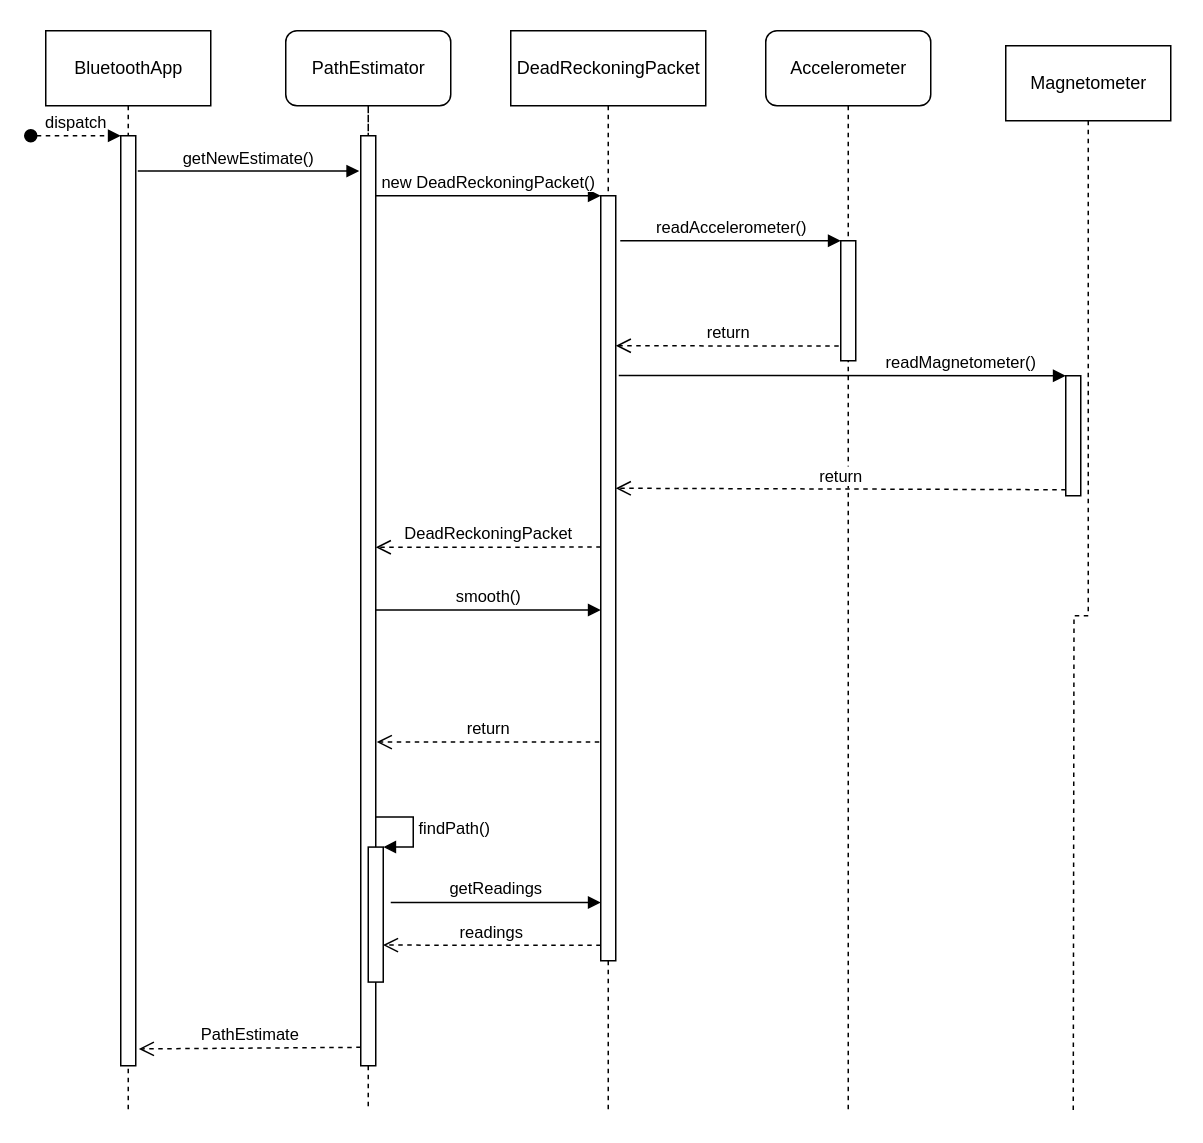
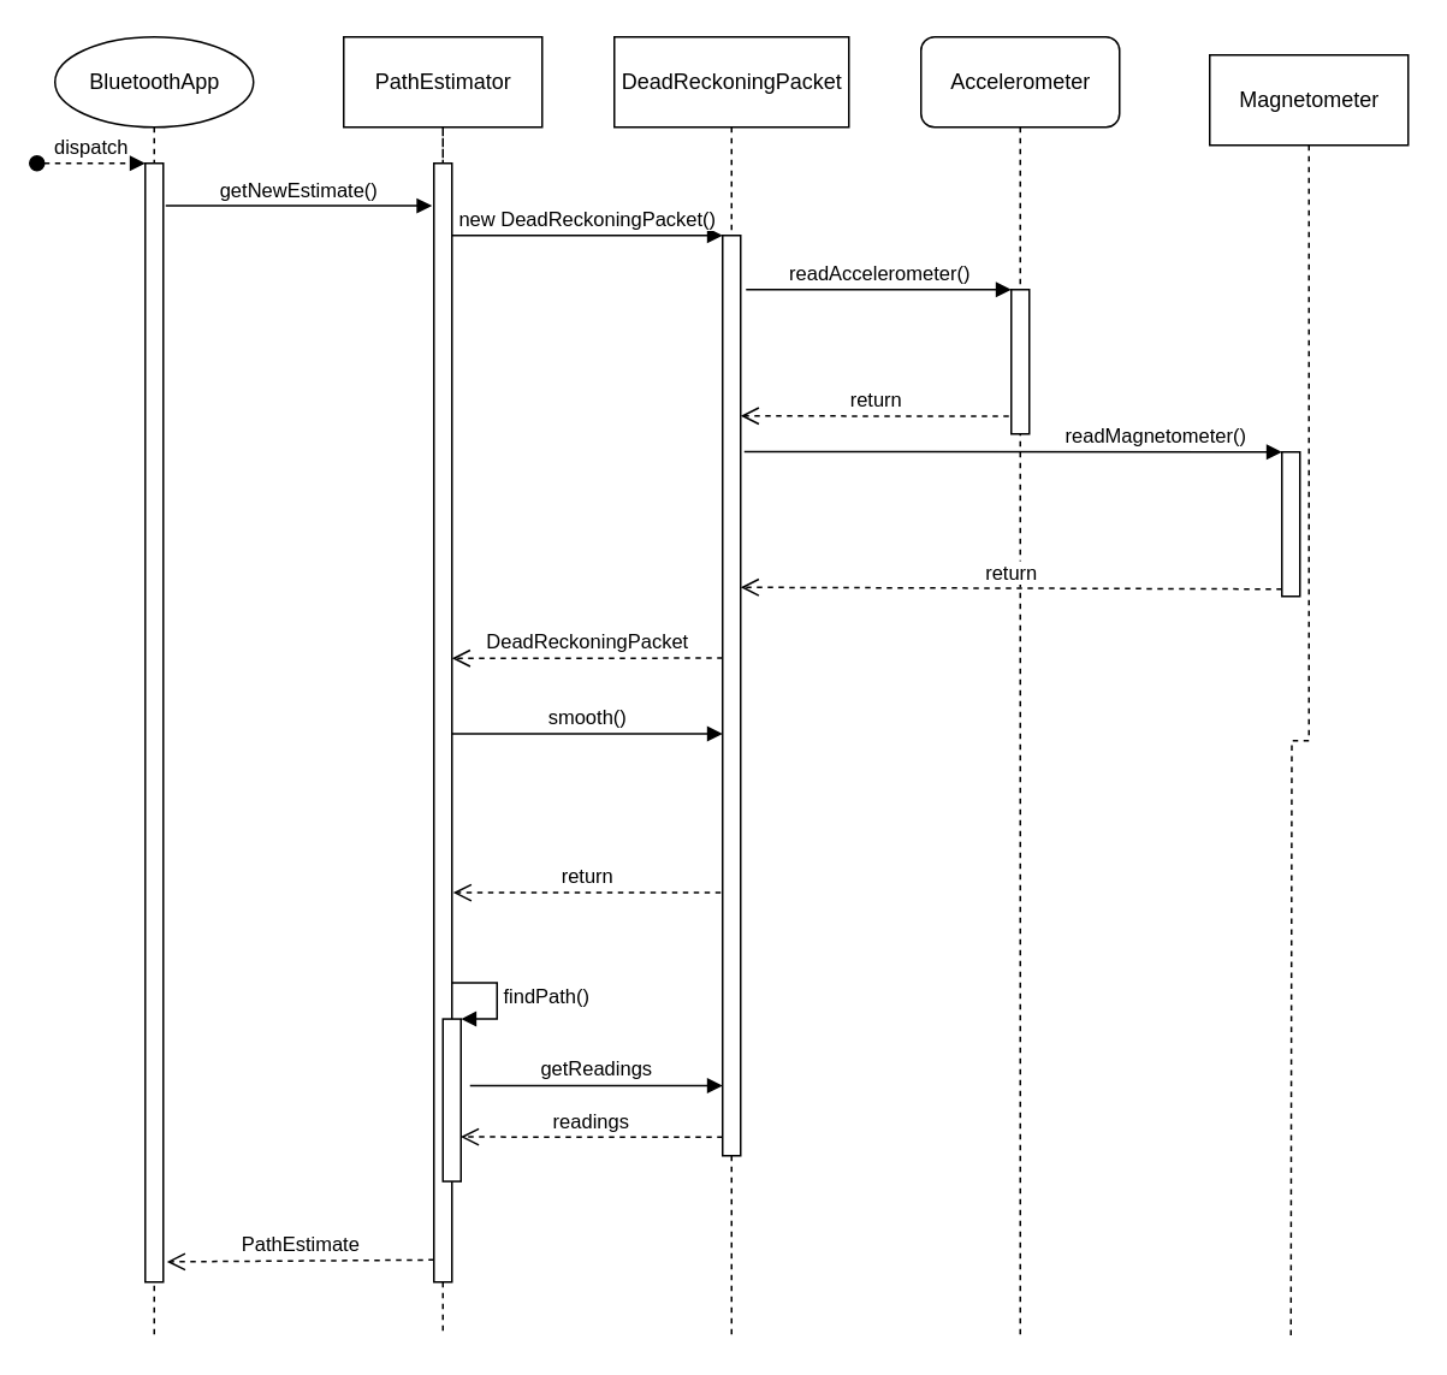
  <mxCell id="0" />
  <mxCell id="1" parent="0" />
  <mxCell id="2" style="edgeStyle=orthogonalEdgeStyle;rounded=0;orthogonalLoop=1;jettySize=auto;html=1;exitX=0.5;exitY=1;exitDx=0;exitDy=0;dashed=1;endArrow=none;endFill=0;" edge="1" parent="1" source="3"><mxGeometry relative="1" as="geometry"><mxPoint x="85" y="740" as="targetPoint" /></mxGeometry></mxCell>
- <mxCell id="3" value="BluetoothApp" style="html=1;" vertex="1" parent="1"><mxGeometry x="30" y="20" width="110" height="50" as="geometry" /></mxCell>
+ <mxCell id="3" value="BluetoothApp" style="ellipse;html=1;" vertex="1" parent="1"><mxGeometry x="30" y="20" width="110" height="50" as="geometry" /></mxCell>
  <mxCell id="4" style="edgeStyle=orthogonalEdgeStyle;rounded=0;orthogonalLoop=1;jettySize=auto;html=1;exitX=0.5;exitY=1;exitDx=0;exitDy=0;dashed=1;endArrow=none;endFill=0;" edge="1" parent="1" source="30"><mxGeometry relative="1" as="geometry"><mxPoint x="245" y="740" as="targetPoint" /></mxGeometry></mxCell>
- <mxCell id="5" value="PathEstimator" style="html=1;rounded=1;" vertex="1" parent="1"><mxGeometry x="190" y="20" width="110" height="50" as="geometry" /></mxCell>
+ <mxCell id="5" value="PathEstimator" style="html=1;" vertex="1" parent="1"><mxGeometry x="190" y="20" width="110" height="50" as="geometry" /></mxCell>
  <mxCell id="6" style="edgeStyle=orthogonalEdgeStyle;rounded=0;orthogonalLoop=1;jettySize=auto;html=1;exitX=0.5;exitY=1;exitDx=0;exitDy=0;dashed=1;endArrow=none;endFill=0;" edge="1" parent="1" source="7"><mxGeometry relative="1" as="geometry"><mxPoint x="405" y="740" as="targetPoint" /></mxGeometry></mxCell>
  <mxCell id="7" value="DeadReckoningPacket" style="html=1;" vertex="1" parent="1"><mxGeometry x="340" y="20" width="130" height="50" as="geometry" /></mxCell>
  <mxCell id="8" style="edgeStyle=orthogonalEdgeStyle;rounded=0;orthogonalLoop=1;jettySize=auto;html=1;exitX=0.5;exitY=1;exitDx=0;exitDy=0;dashed=1;endArrow=none;endFill=0;" edge="1" parent="1" source="9"><mxGeometry relative="1" as="geometry"><mxPoint x="565" y="740" as="targetPoint" /></mxGeometry></mxCell>
  <mxCell id="9" value="Accelerometer" style="html=1;rounded=1;" vertex="1" parent="1"><mxGeometry x="510" y="20" width="110" height="50" as="geometry" /></mxCell>
  <mxCell id="10" value="getNewEstimate()" style="html=1;verticalAlign=bottom;endArrow=block;entryX=-0.1;entryY=0.038;entryDx=0;entryDy=0;entryPerimeter=0;exitX=1.134;exitY=0.038;exitDx=0;exitDy=0;exitPerimeter=0;" edge="1" parent="1" source="14" target="30"><mxGeometry relative="1" as="geometry"><mxPoint x="170" y="110" as="sourcePoint" /></mxGeometry></mxCell>
  <mxCell id="11" value="PathEstimate" style="html=1;verticalAlign=bottom;endArrow=open;dashed=1;endSize=8;exitX=0;exitY=0.95;entryX=1.203;entryY=0.952;entryDx=0;entryDy=0;entryPerimeter=0;" edge="1" parent="1"><mxGeometry relative="1" as="geometry"><mxPoint x="92.03" y="698.78" as="targetPoint" /><mxPoint x="240" y="697.72" as="sourcePoint" /></mxGeometry></mxCell>
  <mxCell id="12" value="" style="html=1;points=[];perimeter=orthogonalPerimeter;" vertex="1" parent="1"><mxGeometry x="400" y="130" width="10" height="510" as="geometry" /></mxCell>
  <mxCell id="13" value="new DeadReckoningPacket()" style="html=1;verticalAlign=bottom;endArrow=block;entryX=0;entryY=0;" edge="1" parent="1" target="12"><mxGeometry relative="1" as="geometry"><mxPoint x="250" y="130" as="sourcePoint" /></mxGeometry></mxCell>
  <mxCell id="14" value="" style="html=1;points=[];perimeter=orthogonalPerimeter;" vertex="1" parent="1"><mxGeometry x="80" y="90" width="10" height="620" as="geometry" /></mxCell>
  <mxCell id="15" value="dispatch" style="html=1;verticalAlign=bottom;startArrow=oval;endArrow=block;startSize=8;dashed=1;" edge="1" parent="1" target="14"><mxGeometry relative="1" as="geometry"><mxPoint x="20" y="90" as="sourcePoint" /></mxGeometry></mxCell>
  <mxCell id="16" value="DeadReckoningPacket" style="html=1;verticalAlign=bottom;endArrow=open;dashed=1;endSize=8;entryX=1;entryY=0.321;entryDx=0;entryDy=0;entryPerimeter=0;" edge="1" parent="1"><mxGeometry relative="1" as="geometry"><mxPoint x="400" y="364.22" as="sourcePoint" /><mxPoint x="250" y="364.35" as="targetPoint" /><Array as="points" /></mxGeometry></mxCell>
  <mxCell id="17" value="" style="html=1;points=[];perimeter=orthogonalPerimeter;" vertex="1" parent="1"><mxGeometry x="560" y="160" width="10" height="80" as="geometry" /></mxCell>
  <mxCell id="18" value="readAccelerometer()" style="html=1;verticalAlign=bottom;endArrow=block;entryX=0;entryY=0;" edge="1" parent="1" target="17"><mxGeometry relative="1" as="geometry"><mxPoint x="413" y="160" as="sourcePoint" /></mxGeometry></mxCell>
  <mxCell id="19" value="return" style="html=1;verticalAlign=bottom;endArrow=open;dashed=1;endSize=8;exitX=0;exitY=0.95;entryX=1.134;entryY=0.258;entryDx=0;entryDy=0;entryPerimeter=0;" edge="1" parent="1"><mxGeometry relative="1" as="geometry"><mxPoint x="410" y="230" as="targetPoint" /><mxPoint x="558.66" y="230.22" as="sourcePoint" /></mxGeometry></mxCell>
  <mxCell id="20" value="findPath()" style="edgeStyle=orthogonalEdgeStyle;html=1;align=left;spacingLeft=2;endArrow=block;rounded=0;entryX=1;entryY=0;" edge="1" parent="1" target="32"><mxGeometry relative="1" as="geometry"><mxPoint x="250" y="544.22" as="sourcePoint" /><Array as="points"><mxPoint x="275" y="544.22" /></Array></mxGeometry></mxCell>
  <mxCell id="21" value="smooth()" style="html=1;verticalAlign=bottom;endArrow=block;exitX=0.997;exitY=0.4;exitDx=0;exitDy=0;exitPerimeter=0;" edge="1" parent="1"><mxGeometry relative="1" as="geometry"><mxPoint x="249.97" y="406.22" as="sourcePoint" /><mxPoint x="400" y="406.22" as="targetPoint" /></mxGeometry></mxCell>
  <mxCell id="22" value="return" style="html=1;verticalAlign=bottom;endArrow=open;dashed=1;endSize=8;entryX=1.066;entryY=0.566;entryDx=0;entryDy=0;entryPerimeter=0;" edge="1" parent="1"><mxGeometry relative="1" as="geometry"><mxPoint x="250.66" y="494.2" as="targetPoint" /><mxPoint x="399" y="494.22" as="sourcePoint" /></mxGeometry></mxCell>
  <mxCell id="23" value="getReadings" style="html=1;verticalAlign=bottom;endArrow=block;entryX=0;entryY=0;" edge="1" parent="1"><mxGeometry relative="1" as="geometry"><mxPoint x="260" y="601.22" as="sourcePoint" /><mxPoint x="400" y="601.22" as="targetPoint" /></mxGeometry></mxCell>
  <mxCell id="24" value="readings" style="html=1;verticalAlign=bottom;endArrow=open;dashed=1;endSize=8;exitX=0;exitY=0.95;entryX=0.979;entryY=0.726;entryDx=0;entryDy=0;entryPerimeter=0;" edge="1" parent="1" target="32"><mxGeometry relative="1" as="geometry"><mxPoint x="330" y="647.22" as="targetPoint" /><mxPoint x="400" y="629.72" as="sourcePoint" /></mxGeometry></mxCell>
  <mxCell id="25" style="edgeStyle=orthogonalEdgeStyle;rounded=0;orthogonalLoop=1;jettySize=auto;html=1;exitX=0.5;exitY=1;exitDx=0;exitDy=0;endArrow=none;endFill=0;dashed=1;" edge="1" parent="1" source="26"><mxGeometry relative="1" as="geometry"><mxPoint x="715" y="740" as="targetPoint" /></mxGeometry></mxCell>
  <mxCell id="26" value="Magnetometer" style="html=1;" vertex="1" parent="1"><mxGeometry x="670" y="30" width="110" height="50" as="geometry" /></mxCell>
  <mxCell id="27" value="" style="html=1;points=[];perimeter=orthogonalPerimeter;" vertex="1" parent="1"><mxGeometry x="710" y="250" width="10" height="80" as="geometry" /></mxCell>
  <mxCell id="28" value="readMagnetometer()" style="html=1;verticalAlign=bottom;endArrow=block;entryX=0;entryY=0;exitX=1.2;exitY=0.235;exitDx=0;exitDy=0;exitPerimeter=0;" edge="1" target="27" parent="1" source="12"><mxGeometry x="0.533" relative="1" as="geometry"><mxPoint x="640" y="250" as="sourcePoint" /><mxPoint as="offset" /></mxGeometry></mxCell>
  <mxCell id="29" value="return" style="html=1;verticalAlign=bottom;endArrow=open;dashed=1;endSize=8;exitX=0;exitY=0.95;" edge="1" source="27" parent="1"><mxGeometry relative="1" as="geometry"><mxPoint x="410" y="325" as="targetPoint" /></mxGeometry></mxCell>
  <mxCell id="30" value="" style="html=1;points=[];perimeter=orthogonalPerimeter;" vertex="1" parent="1"><mxGeometry x="240" y="90" width="10" height="620" as="geometry" /></mxCell>
  <mxCell id="31" style="edgeStyle=orthogonalEdgeStyle;rounded=0;orthogonalLoop=1;jettySize=auto;html=1;exitX=0.5;exitY=1;exitDx=0;exitDy=0;dashed=1;endArrow=none;endFill=0;" edge="1" parent="1" source="5" target="30"><mxGeometry relative="1" as="geometry"><mxPoint x="245" y="740" as="targetPoint" /><mxPoint x="245" y="70" as="sourcePoint" /></mxGeometry></mxCell>
  <mxCell id="32" value="" style="html=1;points=[];perimeter=orthogonalPerimeter;" vertex="1" parent="1"><mxGeometry x="245" y="564.22" width="10" height="90" as="geometry" /></mxCell>
